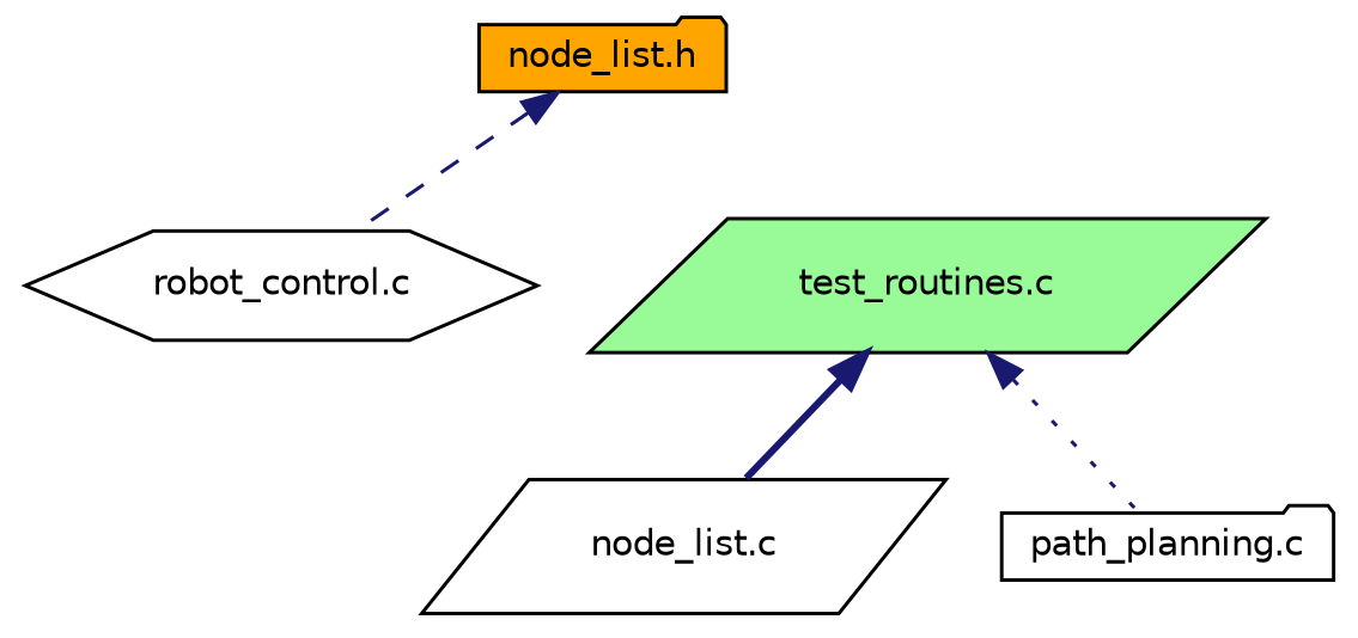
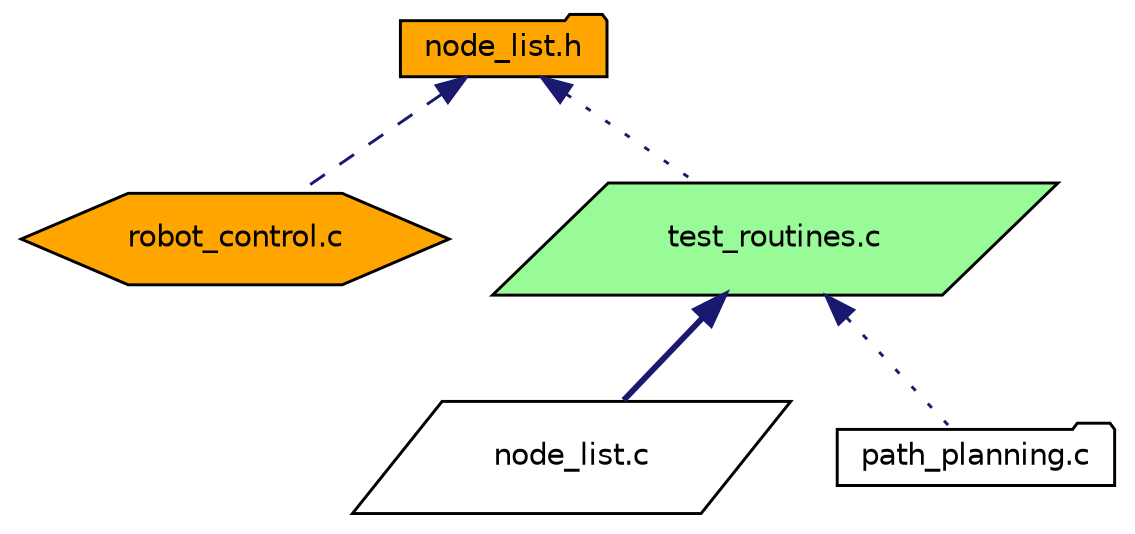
  digraph {
    node [color=black fillcolor=orange fontname=Helvetica fontsize=10 shape=folder style=filled]
    edge [color=midnightblue dir=back fontname=Helvetica fontsize=10 labelfontname=Helvetica labelfontsize=10 style=dotted]
    n1 [fontcolor=black height=0.2 label="node_list.h" width=0.4]
-   n2 [fillcolor=white height=0.2 label="robot_control.c" shape=hexagon width=0.4]
+   n2 [height=0.2 label="robot_control.c" shape=hexagon width=0.4]
    n3 [fillcolor=palegreen height=0.2 label="test_routines.c" shape=parallelogram width=0.4]
    n4 [fillcolor=white height=0.2 label="node_list.c" shape=parallelogram width=0.4]
    n5 [fillcolor=white height=0.2 label="path_planning.c" width=0.4]
    n1 -> n2 [style=dashed]
+   n1 -> n3
    n3 -> n4 [style=bold]
    n3 -> n5
  }
